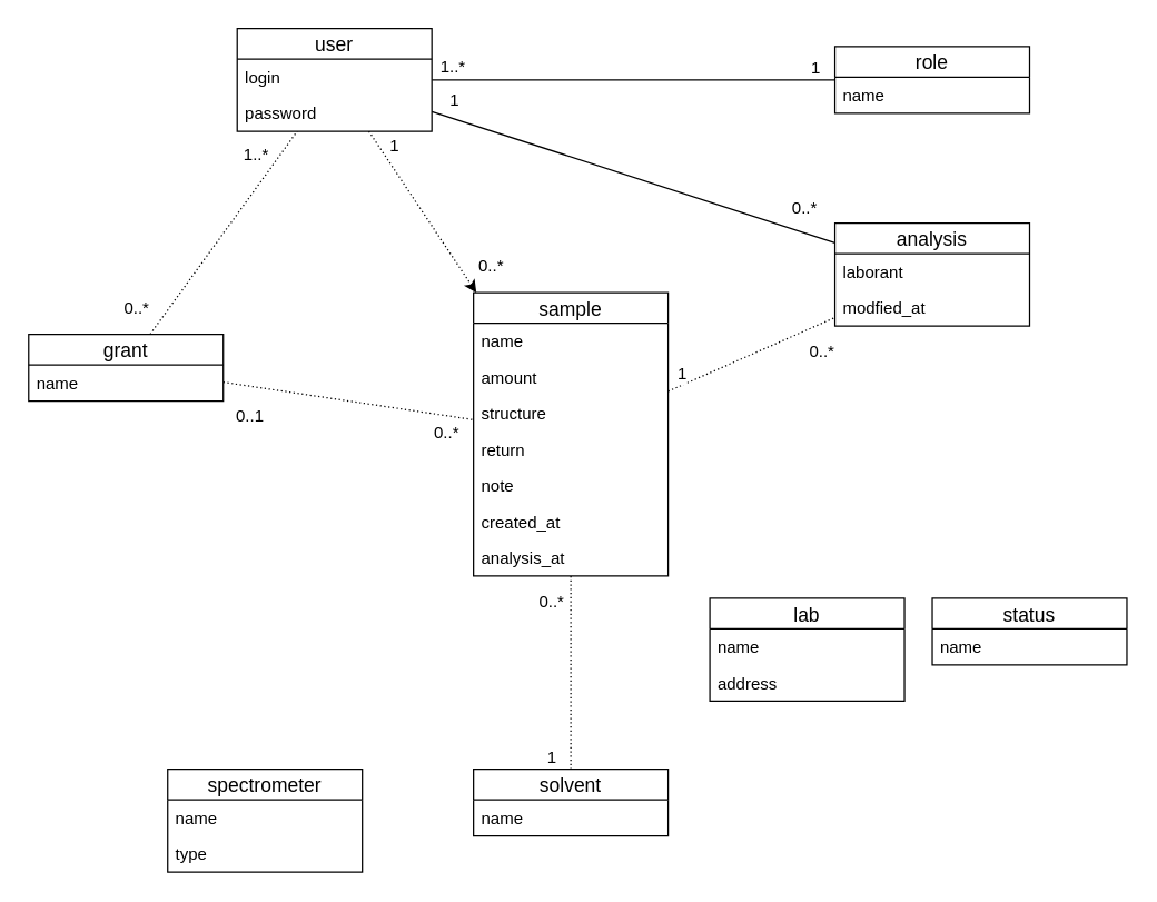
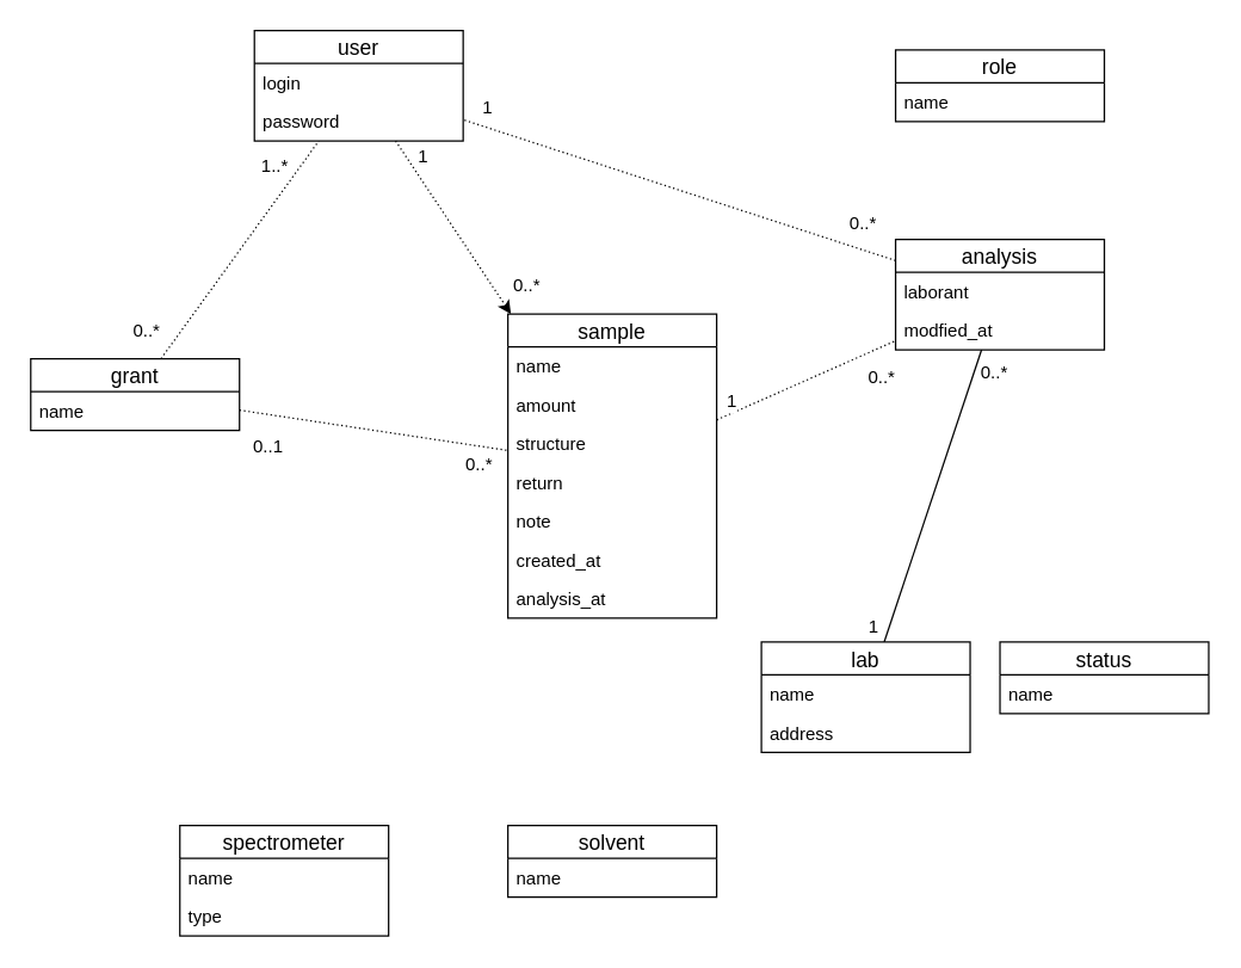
  <mxCell id="0" />
  <mxCell id="1" parent="0" />
- <mxCell id="2" value="" style="endArrow=none;html=1;rounded=0;" parent="1" source="8" target="39" edge="1"><mxGeometry relative="1" as="geometry"><mxPoint x="190" y="66.66" as="sourcePoint" /><mxPoint x="280" y="66.66" as="targetPoint" /></mxGeometry></mxCell>
- <mxCell id="3" value="1" style="resizable=0;html=1;align=right;verticalAlign=bottom;" parent="2" connectable="0" vertex="1"><mxGeometry x="1" relative="1" as="geometry"><mxPoint x="-10" as="offset" /></mxGeometry></mxCell>
- <mxCell id="4" value="1..*" style="text;html=1;align=center;verticalAlign=middle;resizable=0;points=[];labelBackgroundColor=#ffffff;" parent="2" vertex="1" connectable="0"><mxGeometry x="-0.853" y="2" relative="1" as="geometry"><mxPoint x="-6.21" y="-8" as="offset" /></mxGeometry></mxCell>
  <mxCell id="5" value="" style="endArrow=none;html=1;rounded=0;dashed=1;dashPattern=1 2;" parent="1" source="26" target="8" edge="1"><mxGeometry relative="1" as="geometry"><mxPoint x="296" y="230" as="sourcePoint" /><mxPoint x="296" y="94" as="targetPoint" /></mxGeometry></mxCell>
  <mxCell id="6" value="0..*" style="resizable=0;html=1;align=left;verticalAlign=bottom;" parent="5" connectable="0" vertex="1"><mxGeometry x="-1" relative="1" as="geometry"><mxPoint x="-20" y="-10" as="offset" /></mxGeometry></mxCell>
  <mxCell id="7" value="1..*" style="resizable=0;html=1;align=right;verticalAlign=bottom;" parent="5" connectable="0" vertex="1"><mxGeometry x="1" relative="1" as="geometry"><mxPoint x="-20.24" y="25.03" as="offset" /></mxGeometry></mxCell>
  <mxCell id="8" value="user" style="swimlane;fontStyle=0;childLayout=stackLayout;horizontal=1;startSize=22;fillColor=none;horizontalStack=0;resizeParent=1;resizeParentMax=0;resizeLast=0;collapsible=1;marginBottom=0;swimlaneFillColor=#ffffff;align=center;fontSize=14;" parent="1" vertex="1"><mxGeometry x="170" y="20" width="140" height="74" as="geometry" /></mxCell>
  <mxCell id="9" value="login" style="text;strokeColor=none;fillColor=none;spacingLeft=4;spacingRight=4;overflow=hidden;rotatable=0;points=[[0,0.5],[1,0.5]];portConstraint=eastwest;fontSize=12;" parent="8" vertex="1"><mxGeometry y="22" width="140" height="26" as="geometry" /></mxCell>
  <mxCell id="10" value="password" style="text;strokeColor=none;fillColor=none;spacingLeft=4;spacingRight=4;overflow=hidden;rotatable=0;points=[[0,0.5],[1,0.5]];portConstraint=eastwest;fontSize=12;" parent="8" vertex="1"><mxGeometry y="48" width="140" height="26" as="geometry" /></mxCell>
  <mxCell id="11" value="" style="endArrow=classic;html=1;rounded=0;dashed=1;dashPattern=1 2;" parent="1" source="8" target="41" edge="1"><mxGeometry relative="1" as="geometry"><mxPoint x="310" y="180" as="sourcePoint" /><mxPoint x="470" y="180" as="targetPoint" /></mxGeometry></mxCell>
  <mxCell id="12" value="0..*" style="resizable=0;html=1;align=right;verticalAlign=bottom;" parent="11" connectable="0" vertex="1"><mxGeometry x="1" relative="1" as="geometry"><mxPoint x="19.88" y="-10.23" as="offset" /></mxGeometry></mxCell>
  <mxCell id="13" value="1" style="text;html=1;align=center;verticalAlign=middle;resizable=0;points=[];labelBackgroundColor=#ffffff;" parent="11" vertex="1" connectable="0"><mxGeometry x="-0.814" y="1" relative="1" as="geometry"><mxPoint x="9.92" as="offset" /></mxGeometry></mxCell>
- <mxCell id="14" value="" style="endArrow=none;html=1;rounded=0;dashed=1;dashPattern=1 2;" parent="1" source="41" target="49" edge="1"><mxGeometry relative="1" as="geometry"><mxPoint x="430" y="310" as="sourcePoint" /><mxPoint x="590" y="310" as="targetPoint" /></mxGeometry></mxCell>
- <mxCell id="15" value="1" style="resizable=0;html=1;align=right;verticalAlign=bottom;" parent="14" connectable="0" vertex="1"><mxGeometry x="1" relative="1" as="geometry"><mxPoint x="-9.83" as="offset" /></mxGeometry></mxCell>
- <mxCell id="16" value="0..*" style="text;html=1;align=center;verticalAlign=middle;resizable=0;points=[];labelBackgroundColor=#ffffff;" parent="14" vertex="1" connectable="0"><mxGeometry x="-0.923" y="2" relative="1" as="geometry"><mxPoint x="-16.28" y="13.89" as="offset" /></mxGeometry></mxCell>
- <mxCell id="17" value="" style="endArrow=none;html=1;rounded=0;dashed=0;dashPattern=1 2;" parent="1" source="33" target="8" edge="1"><mxGeometry relative="1" as="geometry"><mxPoint x="310" y="147.682" as="sourcePoint" /><mxPoint x="550" y="129.998" as="targetPoint" /></mxGeometry></mxCell>
+ <mxCell id="17" value="" style="endArrow=none;html=1;rounded=0;dashed=1;dashPattern=1 2;" parent="1" source="33" target="8" edge="1"><mxGeometry relative="1" as="geometry"><mxPoint x="310" y="147.682" as="sourcePoint" /><mxPoint x="550" y="129.998" as="targetPoint" /></mxGeometry></mxCell>
  <mxCell id="18" value="1" style="resizable=0;html=1;align=right;verticalAlign=bottom;" parent="17" connectable="0" vertex="1"><mxGeometry x="1" relative="1" as="geometry"><mxPoint x="19.83" as="offset" /></mxGeometry></mxCell>
  <mxCell id="19" value="0..*" style="text;html=1;align=center;verticalAlign=middle;resizable=0;points=[];labelBackgroundColor=#ffffff;" parent="17" vertex="1" connectable="0"><mxGeometry x="-0.923" y="2" relative="1" as="geometry"><mxPoint x="-10.86" y="-22.73" as="offset" /></mxGeometry></mxCell>
  <mxCell id="20" value="" style="endArrow=none;html=1;rounded=0;dashed=1;dashPattern=1 2;" parent="1" source="41" target="33" edge="1"><mxGeometry relative="1" as="geometry"><mxPoint x="400" y="270" as="sourcePoint" /><mxPoint x="560" y="270" as="targetPoint" /></mxGeometry></mxCell>
  <mxCell id="21" value="0..*" style="resizable=0;html=1;align=right;verticalAlign=bottom;" parent="20" connectable="0" vertex="1"><mxGeometry x="1" relative="1" as="geometry"><mxPoint x="0.35" y="32.86" as="offset" /></mxGeometry></mxCell>
  <mxCell id="22" value="1" style="text;html=1;align=center;verticalAlign=middle;resizable=0;points=[];labelBackgroundColor=#ffffff;" parent="20" vertex="1" connectable="0"><mxGeometry x="-0.788" relative="1" as="geometry"><mxPoint x="-3.24" y="-7.06" as="offset" /></mxGeometry></mxCell>
  <mxCell id="23" value="" style="endArrow=none;html=1;rounded=0;dashed=1;dashPattern=1 2;" parent="1" source="26" target="41" edge="1"><mxGeometry relative="1" as="geometry"><mxPoint x="340" y="290" as="sourcePoint" /><mxPoint x="500" y="290" as="targetPoint" /></mxGeometry></mxCell>
  <mxCell id="24" value="0..*" style="resizable=0;html=1;align=right;verticalAlign=bottom;" parent="23" connectable="0" vertex="1"><mxGeometry x="1" relative="1" as="geometry"><mxPoint x="-9.97" y="17.08" as="offset" /></mxGeometry></mxCell>
  <mxCell id="25" value="0..1" style="text;html=1;align=center;verticalAlign=middle;resizable=0;points=[];labelBackgroundColor=#ffffff;" parent="23" vertex="1" connectable="0"><mxGeometry x="-0.702" relative="1" as="geometry"><mxPoint x="-8.2" y="19.54" as="offset" /></mxGeometry></mxCell>
  <mxCell id="26" value="grant" style="swimlane;fontStyle=0;childLayout=stackLayout;horizontal=1;startSize=22;fillColor=none;horizontalStack=0;resizeParent=1;resizeParentMax=0;resizeLast=0;collapsible=1;marginBottom=0;swimlaneFillColor=#ffffff;align=center;fontSize=14;" parent="1" vertex="1"><mxGeometry x="20" y="240" width="140" height="48" as="geometry" /></mxCell>
  <mxCell id="27" value="name&#10;" style="text;strokeColor=none;fillColor=none;spacingLeft=4;spacingRight=4;overflow=hidden;rotatable=0;points=[[0,0.5],[1,0.5]];portConstraint=eastwest;fontSize=12;" parent="26" vertex="1"><mxGeometry y="22" width="140" height="26" as="geometry" /></mxCell>
+ <mxCell id="28" value="" style="endArrow=none;html=1;rounded=0;" parent="1" source="33" target="36" edge="1"><mxGeometry relative="1" as="geometry"><mxPoint x="420" y="350" as="sourcePoint" /><mxPoint x="580" y="350" as="targetPoint" /></mxGeometry></mxCell>
+ <mxCell id="29" value="1" style="resizable=0;html=1;align=right;verticalAlign=bottom;" parent="28" connectable="0" vertex="1"><mxGeometry x="1" relative="1" as="geometry"><mxPoint x="-3" y="-2" as="offset" /></mxGeometry></mxCell>
+ <mxCell id="30" value="0..*" style="text;html=1;align=center;verticalAlign=middle;resizable=0;points=[];" parent="28" vertex="1" connectable="0"><mxGeometry x="-0.843" y="2" relative="1" as="geometry"><mxPoint x="11" as="offset" /></mxGeometry></mxCell>
  <mxCell id="31" value="status" style="swimlane;fontStyle=0;childLayout=stackLayout;horizontal=1;startSize=22;horizontalStack=0;resizeParent=1;resizeParentMax=0;resizeLast=0;collapsible=1;marginBottom=0;align=center;fontSize=14;" vertex="1" parent="1"><mxGeometry x="670" y="430" width="140" height="48" as="geometry" /></mxCell>
  <mxCell id="32" value="name" style="text;strokeColor=none;fillColor=none;spacingLeft=4;spacingRight=4;overflow=hidden;rotatable=0;points=[[0,0.5],[1,0.5]];portConstraint=eastwest;fontSize=12;" vertex="1" parent="31"><mxGeometry y="22" width="140" height="26" as="geometry" /></mxCell>
  <mxCell id="33" value="analysis" style="swimlane;fontStyle=0;childLayout=stackLayout;horizontal=1;startSize=22;fillColor=none;horizontalStack=0;resizeParent=1;resizeParentMax=0;resizeLast=0;collapsible=1;marginBottom=0;swimlaneFillColor=#ffffff;align=center;fontSize=14;" parent="1" vertex="1"><mxGeometry x="600" y="160" width="140" height="74" as="geometry" /></mxCell>
  <mxCell id="34" value="laborant&#10;" style="text;strokeColor=none;fillColor=none;spacingLeft=4;spacingRight=4;overflow=hidden;rotatable=0;points=[[0,0.5],[1,0.5]];portConstraint=eastwest;fontSize=12;" parent="33" vertex="1"><mxGeometry y="22" width="140" height="26" as="geometry" /></mxCell>
  <mxCell id="35" value="modfied_at" style="text;strokeColor=none;fillColor=none;spacingLeft=4;spacingRight=4;overflow=hidden;rotatable=0;points=[[0,0.5],[1,0.5]];portConstraint=eastwest;fontSize=12;" parent="33" vertex="1"><mxGeometry y="48" width="140" height="26" as="geometry" /></mxCell>
  <mxCell id="36" value="lab" style="swimlane;fontStyle=0;childLayout=stackLayout;horizontal=1;startSize=22;horizontalStack=0;resizeParent=1;resizeParentMax=0;resizeLast=0;collapsible=1;marginBottom=0;align=center;fontSize=14;" parent="1" vertex="1"><mxGeometry x="510" y="430" width="140" height="74" as="geometry" /></mxCell>
  <mxCell id="37" value="name" style="text;strokeColor=none;fillColor=none;spacingLeft=4;spacingRight=4;overflow=hidden;rotatable=0;points=[[0,0.5],[1,0.5]];portConstraint=eastwest;fontSize=12;" parent="36" vertex="1"><mxGeometry y="22" width="140" height="26" as="geometry" /></mxCell>
  <mxCell id="38" value="address&#10;" style="text;strokeColor=none;fillColor=none;spacingLeft=4;spacingRight=4;overflow=hidden;rotatable=0;points=[[0,0.5],[1,0.5]];portConstraint=eastwest;fontSize=12;" parent="36" vertex="1"><mxGeometry y="48" width="140" height="26" as="geometry" /></mxCell>
  <mxCell id="39" value="role" style="swimlane;fontStyle=0;childLayout=stackLayout;horizontal=1;startSize=22;fillColor=none;horizontalStack=0;resizeParent=1;resizeParentMax=0;resizeLast=0;collapsible=1;marginBottom=0;swimlaneFillColor=#ffffff;align=center;fontSize=14;" parent="1" vertex="1"><mxGeometry x="600" y="33" width="140" height="48" as="geometry" /></mxCell>
  <mxCell id="40" value="name" style="text;strokeColor=none;fillColor=none;spacingLeft=4;spacingRight=4;overflow=hidden;rotatable=0;points=[[0,0.5],[1,0.5]];portConstraint=eastwest;fontSize=12;" parent="39" vertex="1"><mxGeometry y="22" width="140" height="26" as="geometry" /></mxCell>
  <mxCell id="41" value="sample" style="swimlane;fontStyle=0;childLayout=stackLayout;horizontal=1;startSize=22;fillColor=none;horizontalStack=0;resizeParent=1;resizeParentMax=0;resizeLast=0;collapsible=1;marginBottom=0;swimlaneFillColor=#ffffff;align=center;fontSize=14;" parent="1" vertex="1"><mxGeometry x="340" y="210" width="140" height="204" as="geometry" /></mxCell>
  <mxCell id="42" value="name" style="text;strokeColor=none;fillColor=none;spacingLeft=4;spacingRight=4;overflow=hidden;rotatable=0;points=[[0,0.5],[1,0.5]];portConstraint=eastwest;fontSize=12;" parent="41" vertex="1"><mxGeometry y="22" width="140" height="26" as="geometry" /></mxCell>
  <mxCell id="43" value="amount" style="text;strokeColor=none;fillColor=none;spacingLeft=4;spacingRight=4;overflow=hidden;rotatable=0;points=[[0,0.5],[1,0.5]];portConstraint=eastwest;fontSize=12;" parent="41" vertex="1"><mxGeometry y="48" width="140" height="26" as="geometry" /></mxCell>
  <mxCell id="44" value="structure" style="text;strokeColor=none;fillColor=none;spacingLeft=4;spacingRight=4;overflow=hidden;rotatable=0;points=[[0,0.5],[1,0.5]];portConstraint=eastwest;fontSize=12;" parent="41" vertex="1"><mxGeometry y="74" width="140" height="26" as="geometry" /></mxCell>
  <mxCell id="45" value="return" style="text;strokeColor=none;fillColor=none;spacingLeft=4;spacingRight=4;overflow=hidden;rotatable=0;points=[[0,0.5],[1,0.5]];portConstraint=eastwest;fontSize=12;" parent="41" vertex="1"><mxGeometry y="100" width="140" height="26" as="geometry" /></mxCell>
  <mxCell id="46" value="note" style="text;strokeColor=none;fillColor=none;spacingLeft=4;spacingRight=4;overflow=hidden;rotatable=0;points=[[0,0.5],[1,0.5]];portConstraint=eastwest;fontSize=12;" parent="41" vertex="1"><mxGeometry y="126" width="140" height="26" as="geometry" /></mxCell>
  <mxCell id="47" value="created_at&#10;" style="text;strokeColor=none;fillColor=none;spacingLeft=4;spacingRight=4;overflow=hidden;rotatable=0;points=[[0,0.5],[1,0.5]];portConstraint=eastwest;fontSize=12;" parent="41" vertex="1"><mxGeometry y="152" width="140" height="26" as="geometry" /></mxCell>
  <mxCell id="48" value="analysis_at" style="text;strokeColor=none;fillColor=none;spacingLeft=4;spacingRight=4;overflow=hidden;rotatable=0;points=[[0,0.5],[1,0.5]];portConstraint=eastwest;fontSize=12;" parent="41" vertex="1"><mxGeometry y="178" width="140" height="26" as="geometry" /></mxCell>
  <mxCell id="49" value="solvent" style="swimlane;fontStyle=0;childLayout=stackLayout;horizontal=1;startSize=22;fillColor=none;horizontalStack=0;resizeParent=1;resizeParentMax=0;resizeLast=0;collapsible=1;marginBottom=0;swimlaneFillColor=#ffffff;align=center;fontSize=14;" parent="1" vertex="1"><mxGeometry x="340" y="553" width="140" height="48" as="geometry" /></mxCell>
  <mxCell id="50" value="name" style="text;strokeColor=none;fillColor=none;spacingLeft=4;spacingRight=4;overflow=hidden;rotatable=0;points=[[0,0.5],[1,0.5]];portConstraint=eastwest;fontSize=12;" parent="49" vertex="1"><mxGeometry y="22" width="140" height="26" as="geometry" /></mxCell>
  <mxCell id="51" value="spectrometer" style="swimlane;fontStyle=0;childLayout=stackLayout;horizontal=1;startSize=22;fillColor=none;horizontalStack=0;resizeParent=1;resizeParentMax=0;resizeLast=0;collapsible=1;marginBottom=0;swimlaneFillColor=#ffffff;align=center;fontSize=14;" parent="1" vertex="1"><mxGeometry x="120" y="553" width="140" height="74" as="geometry" /></mxCell>
  <mxCell id="52" value="name" style="text;strokeColor=none;fillColor=none;spacingLeft=4;spacingRight=4;overflow=hidden;rotatable=0;points=[[0,0.5],[1,0.5]];portConstraint=eastwest;fontSize=12;" parent="51" vertex="1"><mxGeometry y="22" width="140" height="26" as="geometry" /></mxCell>
  <mxCell id="53" value="type" style="text;strokeColor=none;fillColor=none;spacingLeft=4;spacingRight=4;overflow=hidden;rotatable=0;points=[[0,0.5],[1,0.5]];portConstraint=eastwest;fontSize=12;" parent="51" vertex="1"><mxGeometry y="48" width="140" height="26" as="geometry" /></mxCell>
